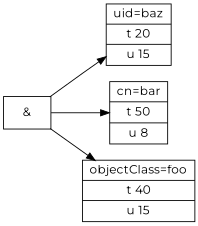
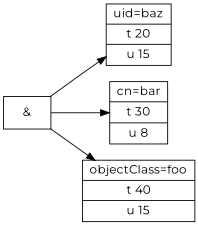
  digraph {
    rankdir=LR
    fontname=Montserrat
    node [shape=record fontname=Montserrat]
    edge [style=solid fontname=Montserrat]
    n1 [label="&"]
    n2 [label="uid=baz|t 20|u 15"]
-   n3 [label="cn=bar|t 50|u 8"]
+   n3 [label="cn=bar|t 30|u 8"]
    n4 [label="objectClass=foo|t 40|u 15"]
    n1 -> n2
    n1 -> n3
    n1 -> n4
  }
